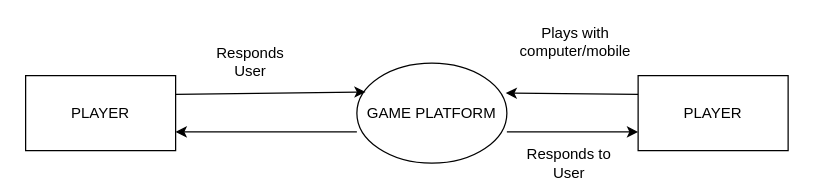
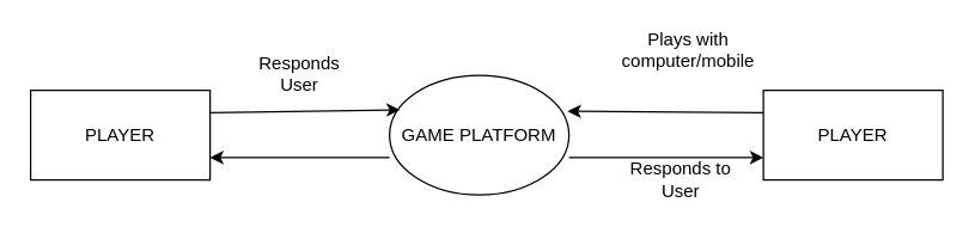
  <mxCell id="0" />
  <mxCell id="1" parent="0" />
  <mxCell id="2" value="PLAYER" style="rounded=0;whiteSpace=wrap;html=1;" vertex="1" parent="1"><mxGeometry x="20" y="60" width="120" height="60" as="geometry" /></mxCell>
- <mxCell id="3" value="GAME PLATFORM" style="ellipse;whiteSpace=wrap;html=1;" vertex="1" parent="1"><mxGeometry x="285" y="50" width="120" height="80" as="geometry" /></mxCell>
+ <mxCell id="3" value="GAME PLATFORM" style="ellipse;whiteSpace=wrap;html=1;" vertex="1" parent="1"><mxGeometry x="260" y="50" width="120" height="80" as="geometry" /></mxCell>
  <mxCell id="4" value="" style="endArrow=classic;html=1;exitX=1;exitY=0.25;exitDx=0;exitDy=0;entryX=0.058;entryY=0.288;entryDx=0;entryDy=0;entryPerimeter=0;" edge="1" parent="1" source="2" target="3"><mxGeometry width="50" height="50" relative="1" as="geometry"><mxPoint x="340" y="80" as="sourcePoint" /><mxPoint x="260" y="-20" as="targetPoint" /></mxGeometry></mxCell>
  <mxCell id="5" value="" style="endArrow=classic;html=1;entryX=1;entryY=0.75;entryDx=0;entryDy=0;exitX=0;exitY=0.688;exitDx=0;exitDy=0;exitPerimeter=0;" edge="1" parent="1" source="3" target="2"><mxGeometry width="50" height="50" relative="1" as="geometry"><mxPoint x="270" y="105" as="sourcePoint" /><mxPoint x="339.96" y="57.04" as="targetPoint" /></mxGeometry></mxCell>
  <mxCell id="6" value="PLAYER" style="rounded=0;whiteSpace=wrap;html=1;" vertex="1" parent="1"><mxGeometry x="510" y="60" width="120" height="60" as="geometry" /></mxCell>
  <mxCell id="7" value="" style="endArrow=classic;html=1;exitX=0;exitY=0.25;exitDx=0;exitDy=0;entryX=0.992;entryY=0.3;entryDx=0;entryDy=0;entryPerimeter=0;" edge="1" parent="1" source="6" target="3"><mxGeometry width="50" height="50" relative="1" as="geometry"><mxPoint x="730" y="340" as="sourcePoint" /><mxPoint x="719.96" y="307.04" as="targetPoint" /></mxGeometry></mxCell>
  <mxCell id="8" value="" style="endArrow=classic;html=1;exitX=1;exitY=0.688;exitDx=0;exitDy=0;exitPerimeter=0;entryX=0;entryY=0.75;entryDx=0;entryDy=0;" edge="1" parent="1" target="6" source="3"><mxGeometry width="50" height="50" relative="1" as="geometry"><mxPoint x="450" y="220" as="sourcePoint" /><mxPoint x="500" y="160" as="targetPoint" /></mxGeometry></mxCell>
  <mxCell id="9" value="Responds User" style="text;html=1;strokeColor=none;fillColor=none;align=center;verticalAlign=middle;whiteSpace=wrap;rounded=0;" vertex="1" parent="1"><mxGeometry x="180" y="37.5" width="40" height="22.5" as="geometry" /></mxCell>
  <mxCell id="10" value="Plays with computer/mobile" style="text;html=1;strokeColor=none;fillColor=none;align=center;verticalAlign=middle;whiteSpace=wrap;rounded=0;" vertex="1" parent="1"><mxGeometry x="420" y="20" width="80" height="25" as="geometry" /></mxCell>
- <mxCell id="11" value="Responds to User" style="text;html=1;strokeColor=none;fillColor=none;align=center;verticalAlign=middle;whiteSpace=wrap;rounded=0;" vertex="1" parent="1"><mxGeometry x="420" y="120" width="70" height="20" as="geometry" /></mxCell>
+ <mxCell id="11" value="Responds to User" style="text;html=1;strokeColor=none;fillColor=none;align=center;verticalAlign=middle;whiteSpace=wrap;rounded=0;" vertex="1" parent="1"><mxGeometry x="420" y="110" width="70" height="20" as="geometry" /></mxCell>
